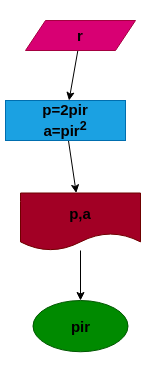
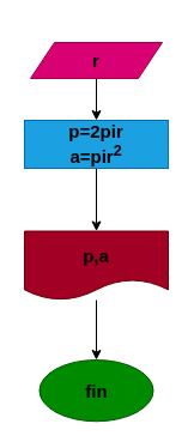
  <mxCell id="0" />
  <mxCell id="1" parent="0" />
  <mxCell id="2" value="" style="edgeStyle=none;html=1;" edge="1" parent="1" source="3" target="5"><mxGeometry relative="1" as="geometry" /></mxCell>
- <mxCell id="3" value="&lt;b&gt;&lt;font color=&quot;#040101&quot; style=&quot;font-size: 15px;&quot;&gt;r&lt;/font&gt;&lt;/b&gt;" style="shape=parallelogram;perimeter=parallelogramPerimeter;whiteSpace=wrap;html=1;fixedSize=1;fillColor=#d80073;fontColor=#ffffff;strokeColor=#A50040;" vertex="1" parent="1"><mxGeometry x="25" y="20" width="110" height="30" as="geometry" /></mxCell>
+ <mxCell id="3" value="&lt;b&gt;&lt;font color=&quot;#040101&quot; style=&quot;font-size: 15px;&quot;&gt;r&lt;/font&gt;&lt;/b&gt;" style="shape=parallelogram;perimeter=parallelogramPerimeter;whiteSpace=wrap;html=1;fixedSize=1;fillColor=#d80073;fontColor=#ffffff;strokeColor=#A50040;" vertex="1" parent="1"><mxGeometry x="25" y="35" width="110" height="30" as="geometry" /></mxCell>
  <mxCell id="4" value="" style="edgeStyle=none;html=1;" edge="1" parent="1" source="5" target="7"><mxGeometry relative="1" as="geometry" /></mxCell>
- <mxCell id="5" value="&lt;font color=&quot;#050000&quot; style=&quot;font-size: 15px;&quot;&gt;&lt;b&gt;p=2pir&lt;br&gt;a=pir&lt;sup&gt;2&lt;/sup&gt;&lt;/b&gt;&lt;/font&gt;" style="whiteSpace=wrap;html=1;fillColor=#1ba1e2;fontColor=#ffffff;strokeColor=#006EAF;" vertex="1" parent="1"><mxGeometry x="5" y="100" width="120" height="40" as="geometry" /></mxCell>
+ <mxCell id="5" value="&lt;font color=&quot;#050000&quot; style=&quot;font-size: 15px;&quot;&gt;&lt;b&gt;p=2pir&lt;br&gt;a=pir&lt;sup&gt;2&lt;/sup&gt;&lt;/b&gt;&lt;/font&gt;" style="whiteSpace=wrap;html=1;fillColor=#1ba1e2;fontColor=#ffffff;strokeColor=#006EAF;" vertex="1" parent="1"><mxGeometry x="20" y="100" width="120" height="40" as="geometry" /></mxCell>
  <mxCell id="6" value="" style="edgeStyle=none;html=1;" edge="1" parent="1" source="7" target="8"><mxGeometry relative="1" as="geometry" /></mxCell>
  <mxCell id="7" value="&lt;font size=&quot;1&quot; color=&quot;#000000&quot;&gt;&lt;b style=&quot;font-size: 15px;&quot;&gt;p,a&lt;/b&gt;&lt;/font&gt;" style="shape=document;whiteSpace=wrap;html=1;boundedLbl=1;fillColor=#a20025;fontColor=#ffffff;strokeColor=#6F0000;" vertex="1" parent="1"><mxGeometry x="20" y="192.5" width="120" height="57.5" as="geometry" /></mxCell>
- <mxCell id="8" value="&lt;b&gt;&lt;font color=&quot;#000000&quot; style=&quot;font-size: 15px;&quot;&gt;pir&lt;/font&gt;&lt;/b&gt;" style="ellipse;whiteSpace=wrap;html=1;fillColor=#008a00;fontColor=#ffffff;strokeColor=#005700;" vertex="1" parent="1"><mxGeometry x="32.5" y="300" width="95" height="51.25" as="geometry" /></mxCell>
+ <mxCell id="8" value="&lt;b&gt;&lt;font color=&quot;#000000&quot; style=&quot;font-size: 15px;&quot;&gt;fin&lt;/font&gt;&lt;/b&gt;" style="ellipse;whiteSpace=wrap;html=1;fillColor=#008a00;fontColor=#ffffff;strokeColor=#005700;" vertex="1" parent="1"><mxGeometry x="32.5" y="300" width="95" height="51.25" as="geometry" /></mxCell>
